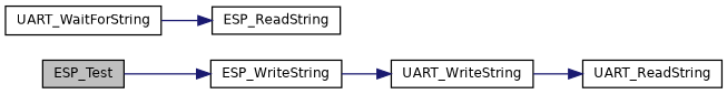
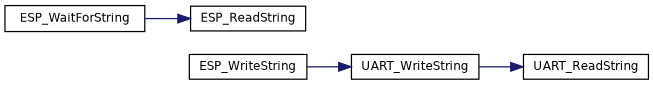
  digraph {
    rankdir=LR
    node [color=black fillcolor=white fontname=Helvetica fontsize=10 shape=record style=filled]
    edge [color=midnightblue fontname=Helvetica fontsize=10 labelfontname=Helvetica labelfontsize=10 style=solid]
-   n1 [fillcolor=grey75 fontcolor=black height=0.2 label=ESP_Test width=0.4]
    n2 [height=0.2 label=ESP_WriteString width=0.4]
-   n3 [height=0.2 label=UART_WaitForString width=0.4]
+   n3 [height=0.2 label=ESP_WaitForString width=0.4]
    n4 [height=0.2 label=ESP_ReadString width=0.4]
    n5 [height=0.2 label=UART_WriteString width=0.4]
    n6 [height=0.2 label=UART_ReadString width=0.4]
-   n1 -> n2
    n2 -> n5
    n3 -> n4
    n5 -> n6
  }
